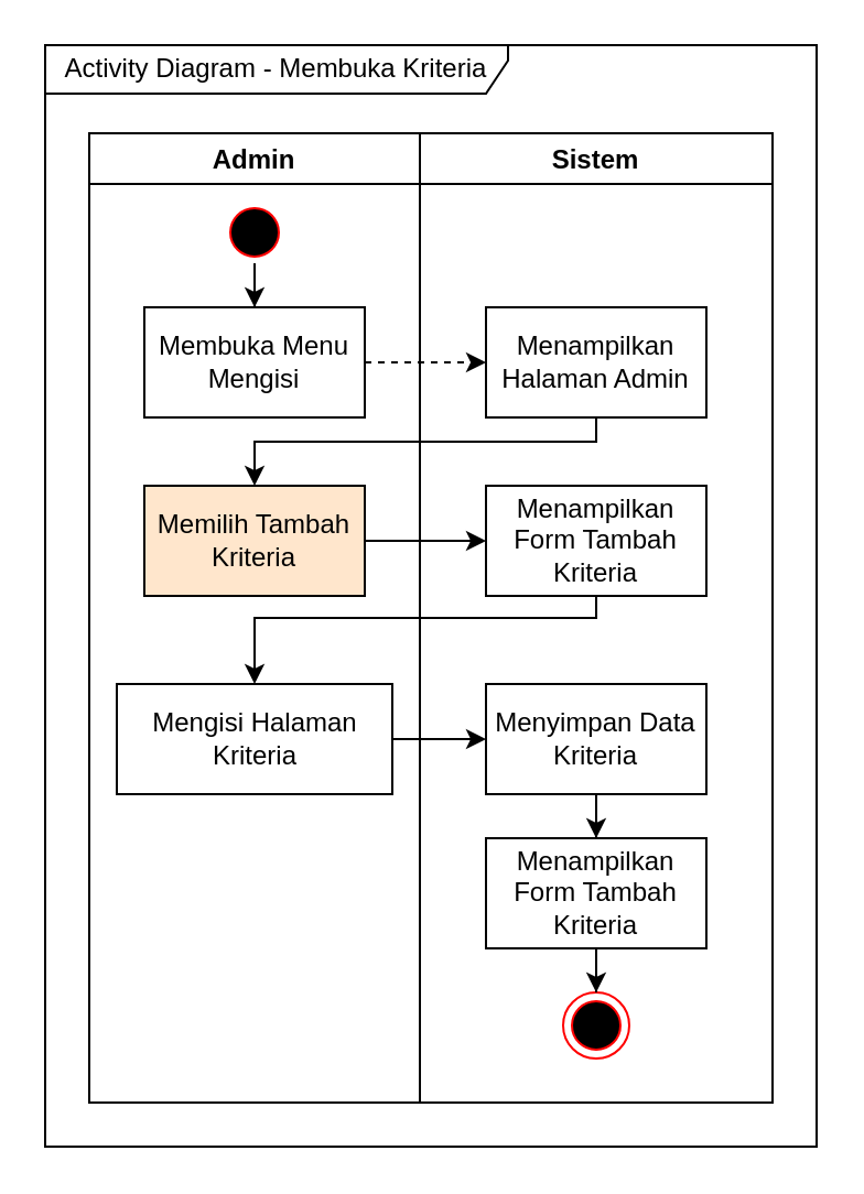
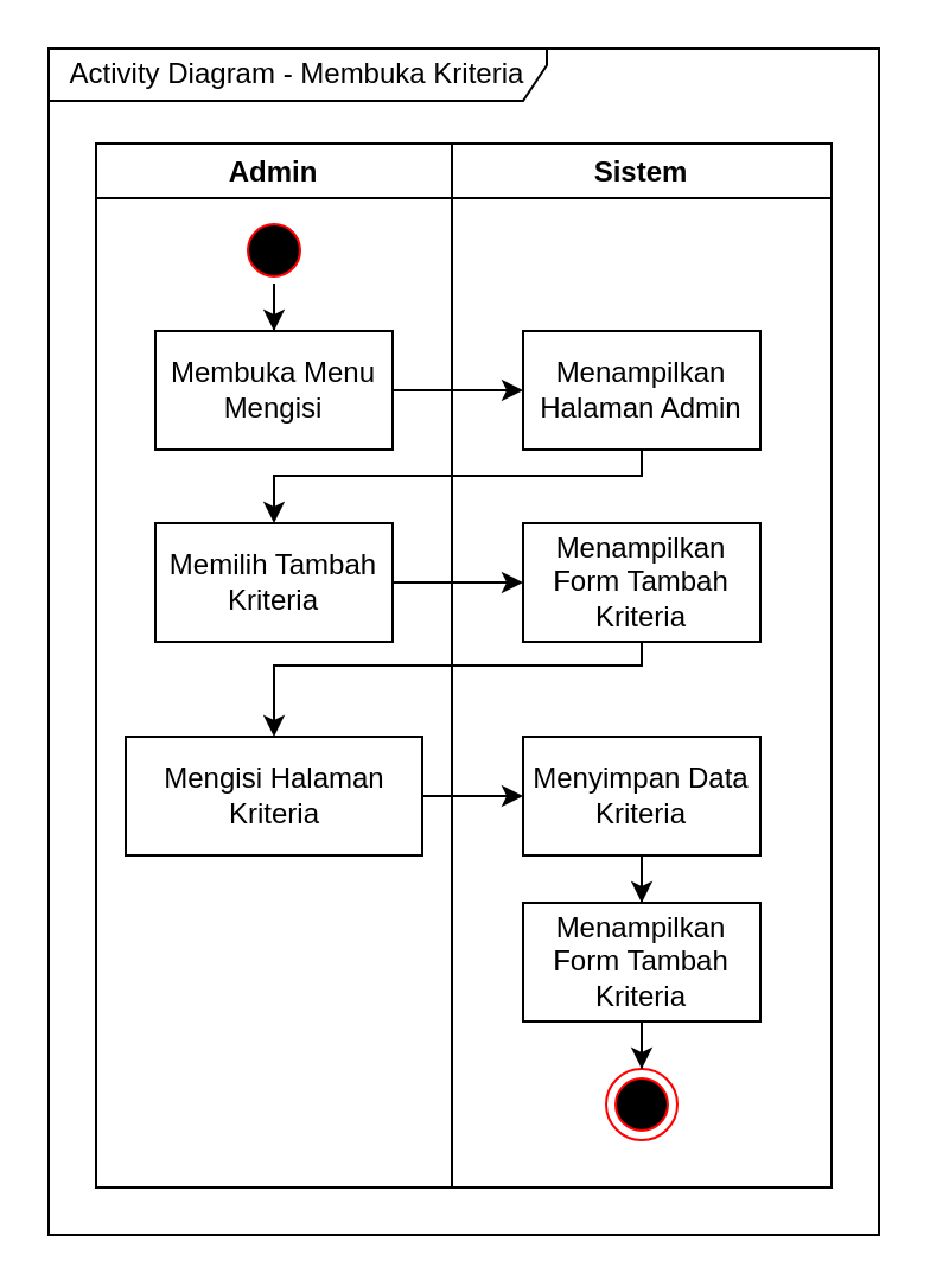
  <mxCell id="0" />
  <mxCell id="1" parent="0" />
  <mxCell id="2" value="Admin" style="swimlane;" parent="1" vertex="1"><mxGeometry x="40" y="60" width="150" height="440" as="geometry" /></mxCell>
  <mxCell id="3" value="Activity Diagram - Membuka Kriteria" style="shape=umlFrame;whiteSpace=wrap;html=1;pointerEvents=0;width=210;height=22;" parent="1" vertex="1"><mxGeometry x="20" y="20" width="350" height="500" as="geometry" /></mxCell>
  <mxCell id="4" style="edgeStyle=orthogonalEdgeStyle;rounded=0;orthogonalLoop=1;jettySize=auto;html=1;entryX=0.5;entryY=0;entryDx=0;entryDy=0;" parent="1" source="5" target="7" edge="1"><mxGeometry relative="1" as="geometry" /></mxCell>
  <mxCell id="5" value="" style="ellipse;html=1;shape=startState;fillColor=#000000;strokeColor=#ff0000;" parent="1" vertex="1"><mxGeometry x="100" y="90" width="30" height="30" as="geometry" /></mxCell>
- <mxCell id="6" style="edgeStyle=orthogonalEdgeStyle;rounded=0;orthogonalLoop=1;jettySize=auto;html=1;entryX=0;entryY=0.5;entryDx=0;entryDy=0;dashed=1;" parent="1" source="7" target="9" edge="1"><mxGeometry relative="1" as="geometry" /></mxCell>
+ <mxCell id="6" style="edgeStyle=orthogonalEdgeStyle;rounded=0;orthogonalLoop=1;jettySize=auto;html=1;entryX=0;entryY=0.5;entryDx=0;entryDy=0;" parent="1" source="7" target="9" edge="1"><mxGeometry relative="1" as="geometry" /></mxCell>
  <mxCell id="7" value="Membuka Menu Mengisi" style="html=1;dashed=0;whiteSpace=wrap;" parent="1" vertex="1"><mxGeometry x="65" y="139" width="100" height="50" as="geometry" /></mxCell>
  <mxCell id="8" value="Sistem" style="swimlane;" parent="1" vertex="1"><mxGeometry x="190" y="60" width="160" height="440" as="geometry" /></mxCell>
  <mxCell id="9" value="Menampilkan Halaman Admin" style="html=1;dashed=0;whiteSpace=wrap;" parent="8" vertex="1"><mxGeometry x="30" y="79" width="100" height="50" as="geometry" /></mxCell>
  <mxCell id="10" value="Menampilkan Form Tambah Kriteria" style="html=1;dashed=0;whiteSpace=wrap;" parent="8" vertex="1"><mxGeometry x="30" y="160" width="100" height="50" as="geometry" /></mxCell>
  <mxCell id="11" value="" style="ellipse;html=1;shape=endState;fillColor=#000000;strokeColor=#ff0000;" parent="8" vertex="1"><mxGeometry x="65" y="390" width="30" height="30" as="geometry" /></mxCell>
  <mxCell id="12" value="Menyimpan Data Kriteria" style="html=1;dashed=0;whiteSpace=wrap;" parent="8" vertex="1"><mxGeometry x="30" y="250" width="100" height="50" as="geometry" /></mxCell>
  <mxCell id="13" style="edgeStyle=orthogonalEdgeStyle;rounded=0;orthogonalLoop=1;jettySize=auto;html=1;entryX=0.5;entryY=0;entryDx=0;entryDy=0;" parent="8" source="12" target="15" edge="1"><mxGeometry relative="1" as="geometry"><mxPoint x="80" y="330" as="targetPoint" /></mxGeometry></mxCell>
  <mxCell id="14" style="edgeStyle=orthogonalEdgeStyle;rounded=0;orthogonalLoop=1;jettySize=auto;html=1;entryX=0.5;entryY=0;entryDx=0;entryDy=0;" parent="8" source="15" target="11" edge="1"><mxGeometry relative="1" as="geometry" /></mxCell>
  <mxCell id="15" value="Menampilkan Form Tambah Kriteria" style="html=1;dashed=0;whiteSpace=wrap;" parent="8" vertex="1"><mxGeometry x="30" y="320" width="100" height="50" as="geometry" /></mxCell>
  <mxCell id="16" style="edgeStyle=orthogonalEdgeStyle;rounded=0;orthogonalLoop=1;jettySize=auto;html=1;entryX=0;entryY=0.5;entryDx=0;entryDy=0;" parent="1" source="17" target="10" edge="1"><mxGeometry relative="1" as="geometry" /></mxCell>
- <mxCell id="17" value="Memilih Tambah Kriteria" style="html=1;dashed=0;whiteSpace=wrap;fillColor=#ffe6cc;" parent="1" vertex="1"><mxGeometry x="65" y="220" width="100" height="50" as="geometry" /></mxCell>
+ <mxCell id="17" value="Memilih Tambah Kriteria" style="html=1;dashed=0;whiteSpace=wrap;" parent="1" vertex="1"><mxGeometry x="65" y="220" width="100" height="50" as="geometry" /></mxCell>
  <mxCell id="18" style="edgeStyle=orthogonalEdgeStyle;rounded=0;orthogonalLoop=1;jettySize=auto;html=1;entryX=0.5;entryY=0;entryDx=0;entryDy=0;exitX=0.5;exitY=1;exitDx=0;exitDy=0;" parent="1" source="9" target="17" edge="1"><mxGeometry relative="1" as="geometry"><Array as="points"><mxPoint x="270" y="200" /><mxPoint x="115" y="200" /></Array></mxGeometry></mxCell>
  <mxCell id="19" style="edgeStyle=orthogonalEdgeStyle;rounded=0;orthogonalLoop=1;jettySize=auto;html=1;entryX=0;entryY=0.5;entryDx=0;entryDy=0;" parent="1" source="20" target="12" edge="1"><mxGeometry relative="1" as="geometry" /></mxCell>
  <mxCell id="20" value="Mengisi Halaman Kriteria" style="html=1;dashed=0;whiteSpace=wrap;" parent="1" vertex="1"><mxGeometry x="52.5" y="310" width="125" height="50" as="geometry" /></mxCell>
  <mxCell id="21" style="edgeStyle=orthogonalEdgeStyle;rounded=0;orthogonalLoop=1;jettySize=auto;html=1;entryX=0.5;entryY=0;entryDx=0;entryDy=0;exitX=0.5;exitY=1;exitDx=0;exitDy=0;" parent="1" source="10" target="20" edge="1"><mxGeometry relative="1" as="geometry"><Array as="points"><mxPoint x="270" y="280" /><mxPoint x="115" y="280" /></Array></mxGeometry></mxCell>
